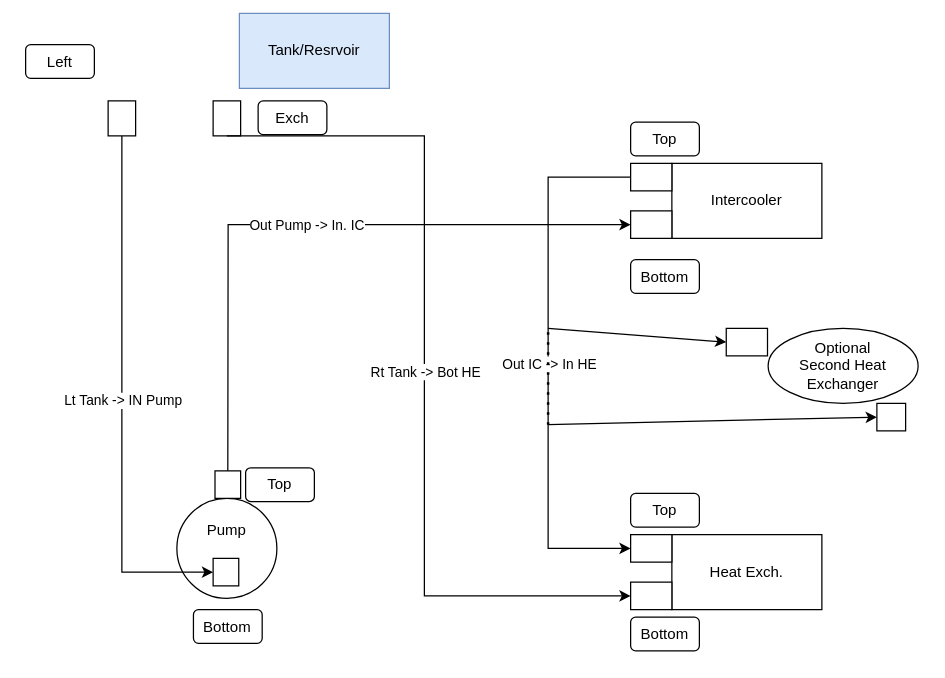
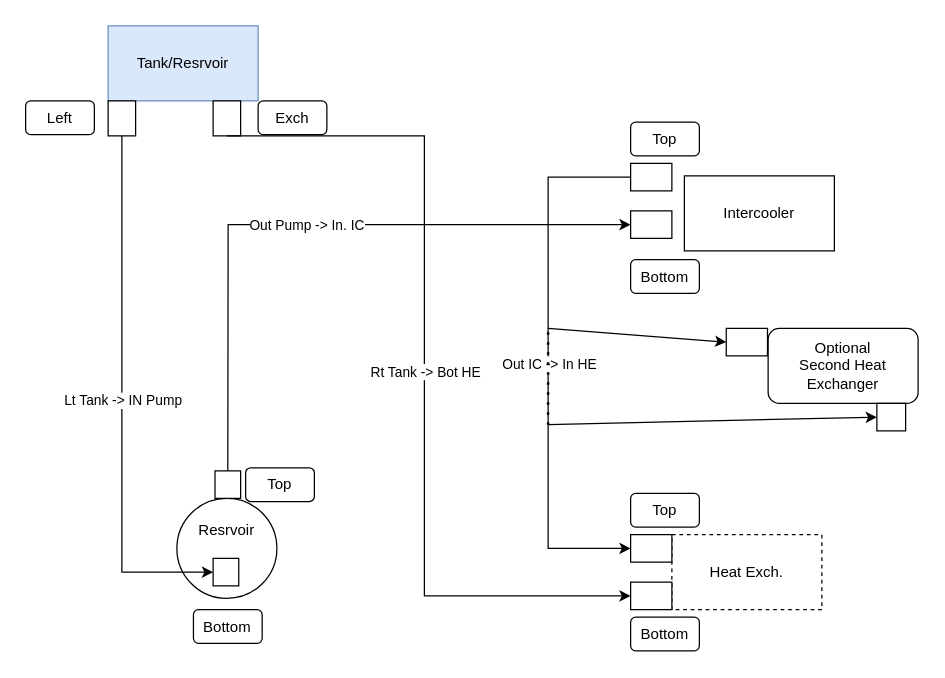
  <mxCell id="0" />
  <mxCell id="1" parent="0" />
- <mxCell id="2" value="Tank/Resrvoir" style="rounded=0;whiteSpace=wrap;html=1;fillColor=#dae8fc;strokeColor=#6c8ebf;" parent="1" vertex="1"><mxGeometry x="191" y="10" width="120" height="60" as="geometry" /></mxCell>
- <mxCell id="3" value="Intercooler" style="rounded=0;whiteSpace=wrap;html=1;" parent="1" vertex="1"><mxGeometry x="537" y="130" width="120" height="60" as="geometry" /></mxCell>
- <mxCell id="4" value="&lt;div&gt;Pump&lt;/div&gt;&lt;div&gt;&lt;br&gt;&lt;/div&gt;&lt;div&gt;&lt;br&gt;&lt;/div&gt;" style="ellipse;whiteSpace=wrap;html=1;aspect=fixed;" parent="1" vertex="1"><mxGeometry x="141" y="398" width="80" height="80" as="geometry" /></mxCell>
- <mxCell id="5" value="Heat Exch." style="rounded=0;whiteSpace=wrap;html=1;" parent="1" vertex="1"><mxGeometry x="537" y="427" width="120" height="60" as="geometry" /></mxCell>
+ <mxCell id="2" value="Tank/Resrvoir" style="rounded=0;whiteSpace=wrap;html=1;fillColor=#dae8fc;strokeColor=#6c8ebf;" parent="1" vertex="1"><mxGeometry x="86" y="20" width="120" height="60" as="geometry" /></mxCell>
+ <mxCell id="3" value="Intercooler" style="rounded=0;whiteSpace=wrap;html=1;" parent="1" vertex="1"><mxGeometry x="547" y="140" width="120" height="60" as="geometry" /></mxCell>
+ <mxCell id="4" value="&lt;div&gt;Resrvoir&lt;/div&gt;&lt;div&gt;&lt;br&gt;&lt;/div&gt;&lt;div&gt;&lt;br&gt;&lt;/div&gt;" style="ellipse;whiteSpace=wrap;html=1;aspect=fixed;" parent="1" vertex="1"><mxGeometry x="141" y="398" width="80" height="80" as="geometry" /></mxCell>
+ <mxCell id="5" value="Heat Exch." style="rounded=0;whiteSpace=wrap;html=1;dashed=1;" parent="1" vertex="1"><mxGeometry x="537" y="427" width="120" height="60" as="geometry" /></mxCell>
  <mxCell id="6" value="" style="rounded=0;whiteSpace=wrap;html=1;" parent="1" vertex="1"><mxGeometry x="86" y="80" width="22" height="28" as="geometry" /></mxCell>
  <mxCell id="7" value="" style="rounded=0;whiteSpace=wrap;html=1;" parent="1" vertex="1"><mxGeometry x="170" y="80" width="22" height="28" as="geometry" /></mxCell>
  <mxCell id="8" value="" style="rounded=0;whiteSpace=wrap;html=1;" parent="1" vertex="1"><mxGeometry x="504" y="130" width="33" height="22" as="geometry" /></mxCell>
  <mxCell id="9" value="" style="rounded=0;whiteSpace=wrap;html=1;" parent="1" vertex="1"><mxGeometry x="504" y="168" width="33" height="22" as="geometry" /></mxCell>
  <mxCell id="10" value="" style="rounded=0;whiteSpace=wrap;html=1;" parent="1" vertex="1"><mxGeometry x="504" y="427" width="33" height="22" as="geometry" /></mxCell>
  <mxCell id="11" value="" style="rounded=0;whiteSpace=wrap;html=1;" parent="1" vertex="1"><mxGeometry x="504" y="465" width="33" height="22" as="geometry" /></mxCell>
  <mxCell id="12" value="" style="rounded=0;whiteSpace=wrap;html=1;" parent="1" vertex="1"><mxGeometry x="170" y="446" width="20.5" height="22" as="geometry" /></mxCell>
  <mxCell id="13" value="" style="rounded=0;whiteSpace=wrap;html=1;" parent="1" vertex="1"><mxGeometry x="171.5" y="376" width="20.5" height="22" as="geometry" /></mxCell>
  <mxCell id="14" value="" style="endArrow=classic;html=1;rounded=0;exitX=0.5;exitY=1;exitDx=0;exitDy=0;" parent="1" source="6" target="12" edge="1"><mxGeometry relative="1" as="geometry"><mxPoint x="295" y="196" as="sourcePoint" /><mxPoint x="395" y="196" as="targetPoint" /><Array as="points"><mxPoint x="97" y="457" /></Array></mxGeometry></mxCell>
  <mxCell id="15" value="&lt;div&gt;Lt Tank -&amp;gt; IN Pump&lt;/div&gt;" style="edgeLabel;resizable=0;html=1;;align=center;verticalAlign=middle;" parent="14" connectable="0" vertex="1"><mxGeometry relative="1" as="geometry" /></mxCell>
  <mxCell id="16" value="" style="endArrow=classic;html=1;rounded=0;exitX=0.5;exitY=1;exitDx=0;exitDy=0;entryX=0;entryY=0.5;entryDx=0;entryDy=0;" parent="1" source="7" target="11" edge="1"><mxGeometry relative="1" as="geometry"><mxPoint x="306" y="196" as="sourcePoint" /><mxPoint x="406" y="196" as="targetPoint" /><Array as="points"><mxPoint x="339" y="108" /><mxPoint x="339" y="476" /></Array></mxGeometry></mxCell>
  <mxCell id="17" value="Rt Tank -&amp;gt; Bot HE" style="edgeLabel;resizable=0;html=1;;align=center;verticalAlign=middle;" parent="16" connectable="0" vertex="1"><mxGeometry relative="1" as="geometry" /></mxCell>
  <mxCell id="18" value="" style="endArrow=classic;html=1;rounded=0;exitX=0.5;exitY=0;exitDx=0;exitDy=0;entryX=0;entryY=0.5;entryDx=0;entryDy=0;" parent="1" source="13" target="9" edge="1"><mxGeometry relative="1" as="geometry"><mxPoint x="306" y="196" as="sourcePoint" /><mxPoint x="406" y="196" as="targetPoint" /><Array as="points"><mxPoint x="182" y="179" /></Array></mxGeometry></mxCell>
  <mxCell id="19" value="Out Pump -&amp;gt; In. IC" style="edgeLabel;resizable=0;html=1;;align=center;verticalAlign=middle;" parent="18" connectable="0" vertex="1"><mxGeometry relative="1" as="geometry" /></mxCell>
  <mxCell id="20" value="Top" style="rounded=1;whiteSpace=wrap;html=1;" parent="1" vertex="1"><mxGeometry x="504" y="97" width="55" height="27" as="geometry" /></mxCell>
  <mxCell id="21" value="Bottom" style="rounded=1;whiteSpace=wrap;html=1;" parent="1" vertex="1"><mxGeometry x="504" y="207" width="55" height="27" as="geometry" /></mxCell>
  <mxCell id="22" value="Top" style="rounded=1;whiteSpace=wrap;html=1;" parent="1" vertex="1"><mxGeometry x="504" y="394" width="55" height="27" as="geometry" /></mxCell>
  <mxCell id="23" value="Bottom" style="rounded=1;whiteSpace=wrap;html=1;" parent="1" vertex="1"><mxGeometry x="504" y="493" width="55" height="27" as="geometry" /></mxCell>
  <mxCell id="24" value="Exch" style="rounded=1;whiteSpace=wrap;html=1;" parent="1" vertex="1"><mxGeometry x="206" y="80" width="55" height="27" as="geometry" /></mxCell>
- <mxCell id="25" value="Left" style="rounded=1;whiteSpace=wrap;html=1;" parent="1" vertex="1"><mxGeometry x="20" y="35" width="55" height="27" as="geometry" /></mxCell>
+ <mxCell id="25" value="Left" style="rounded=1;whiteSpace=wrap;html=1;" parent="1" vertex="1"><mxGeometry x="20" y="80" width="55" height="27" as="geometry" /></mxCell>
  <mxCell id="26" value="Top" style="rounded=1;whiteSpace=wrap;html=1;" parent="1" vertex="1"><mxGeometry x="196" y="373.5" width="55" height="27" as="geometry" /></mxCell>
  <mxCell id="27" value="Bottom" style="rounded=1;whiteSpace=wrap;html=1;" parent="1" vertex="1"><mxGeometry x="154.25" y="487" width="55" height="27" as="geometry" /></mxCell>
  <mxCell id="28" value="" style="endArrow=classic;html=1;rounded=0;entryX=0;entryY=0.5;entryDx=0;entryDy=0;exitX=0;exitY=0.5;exitDx=0;exitDy=0;" parent="1" source="8" target="10" edge="1"><mxGeometry relative="1" as="geometry"><mxPoint x="306" y="229" as="sourcePoint" /><mxPoint x="406" y="229" as="targetPoint" /><Array as="points"><mxPoint x="438" y="141" /><mxPoint x="438" y="438" /></Array></mxGeometry></mxCell>
  <mxCell id="29" value="Out IC -&amp;gt; In HE" style="edgeLabel;resizable=0;html=1;;align=center;verticalAlign=middle;" parent="28" connectable="0" vertex="1"><mxGeometry relative="1" as="geometry" /></mxCell>
- <mxCell id="30" value="Optional&lt;br&gt;Second Heat Exchanger" style="ellipse;whiteSpace=wrap;html=1;" vertex="1" parent="1"><mxGeometry x="614" y="262" width="120" height="60" as="geometry" /></mxCell>
+ <mxCell id="30" value="Optional&lt;br&gt;Second Heat Exchanger" style="rounded=1;whiteSpace=wrap;html=1;" vertex="1" parent="1"><mxGeometry x="614" y="262" width="120" height="60" as="geometry" /></mxCell>
  <mxCell id="31" value="" style="endArrow=classic;html=1;rounded=0;entryX=0;entryY=0.5;entryDx=0;entryDy=0;" edge="1" parent="1" target="32"><mxGeometry width="50" height="50" relative="1" as="geometry"><mxPoint x="438" y="262" as="sourcePoint" /><mxPoint x="367" y="394" as="targetPoint" /></mxGeometry></mxCell>
  <mxCell id="32" value="" style="rounded=0;whiteSpace=wrap;html=1;" vertex="1" parent="1"><mxGeometry x="580.5" y="262" width="33" height="22" as="geometry" /></mxCell>
  <mxCell id="33" value="" style="rounded=0;whiteSpace=wrap;html=1;" vertex="1" parent="1"><mxGeometry x="701" y="322" width="23" height="22" as="geometry" /></mxCell>
  <mxCell id="34" value="" style="endArrow=classic;html=1;rounded=0;entryX=0;entryY=0.5;entryDx=0;entryDy=0;" edge="1" parent="1" target="33"><mxGeometry width="50" height="50" relative="1" as="geometry"><mxPoint x="438" y="339" as="sourcePoint" /><mxPoint x="367" y="394" as="targetPoint" /></mxGeometry></mxCell>
  <mxCell id="35" value="" style="endArrow=none;dashed=1;html=1;dashPattern=1 3;strokeWidth=2;rounded=0;" edge="1" parent="1"><mxGeometry width="50" height="50" relative="1" as="geometry"><mxPoint x="438" y="339" as="sourcePoint" /><mxPoint x="438" y="262" as="targetPoint" /></mxGeometry></mxCell>
